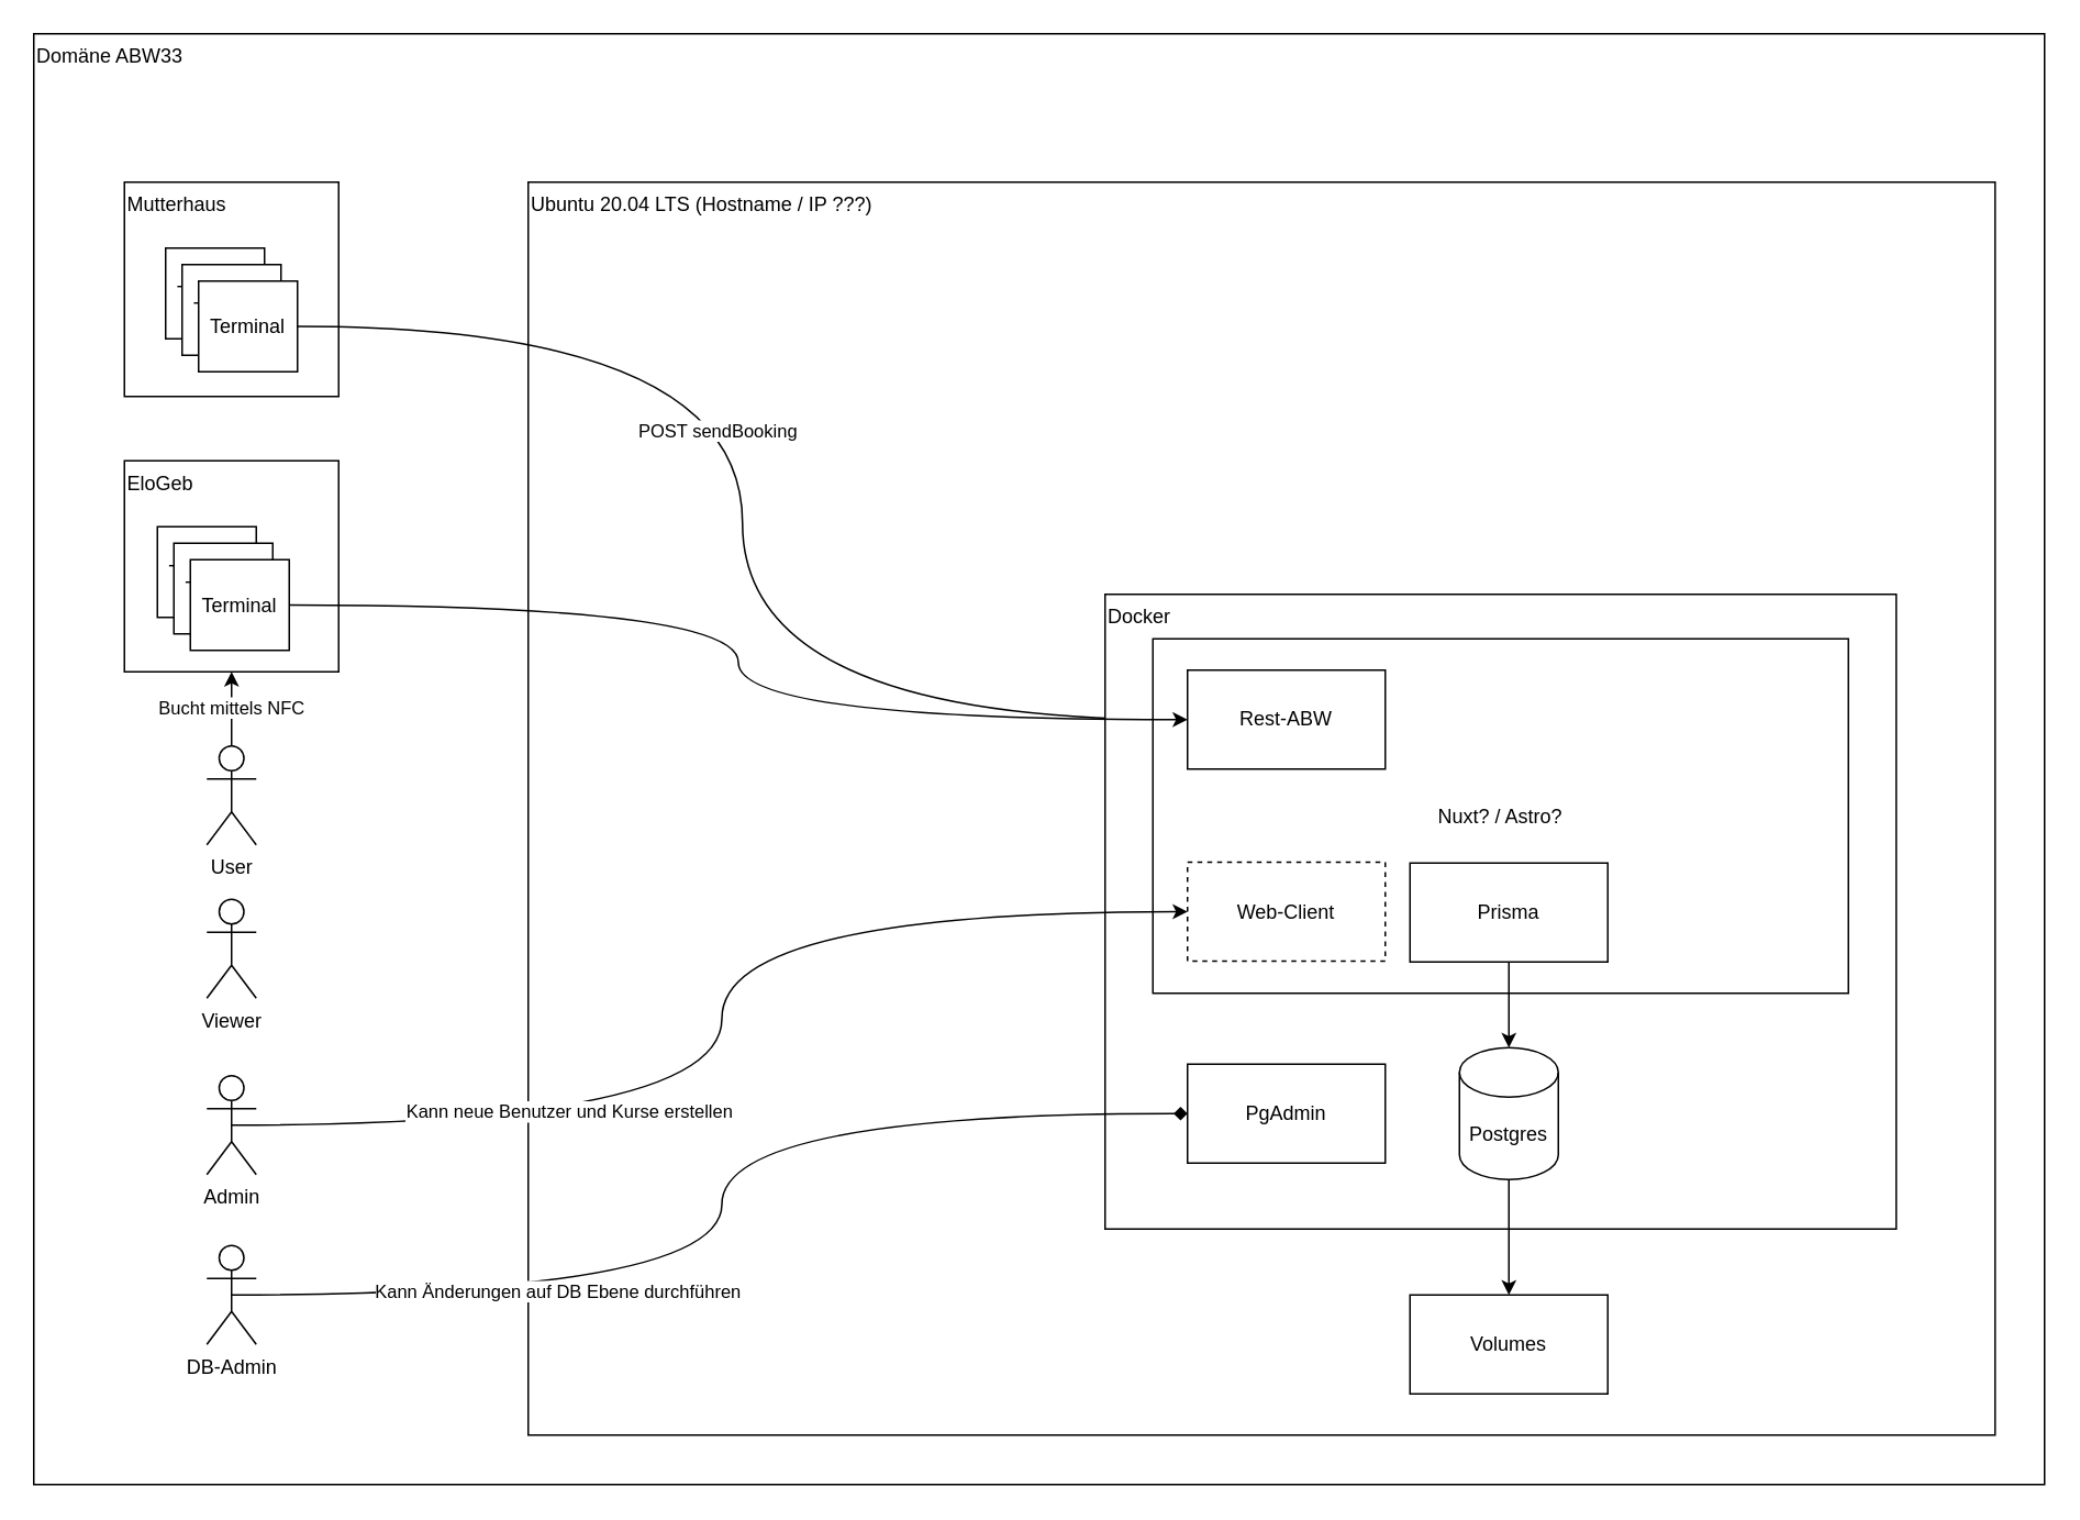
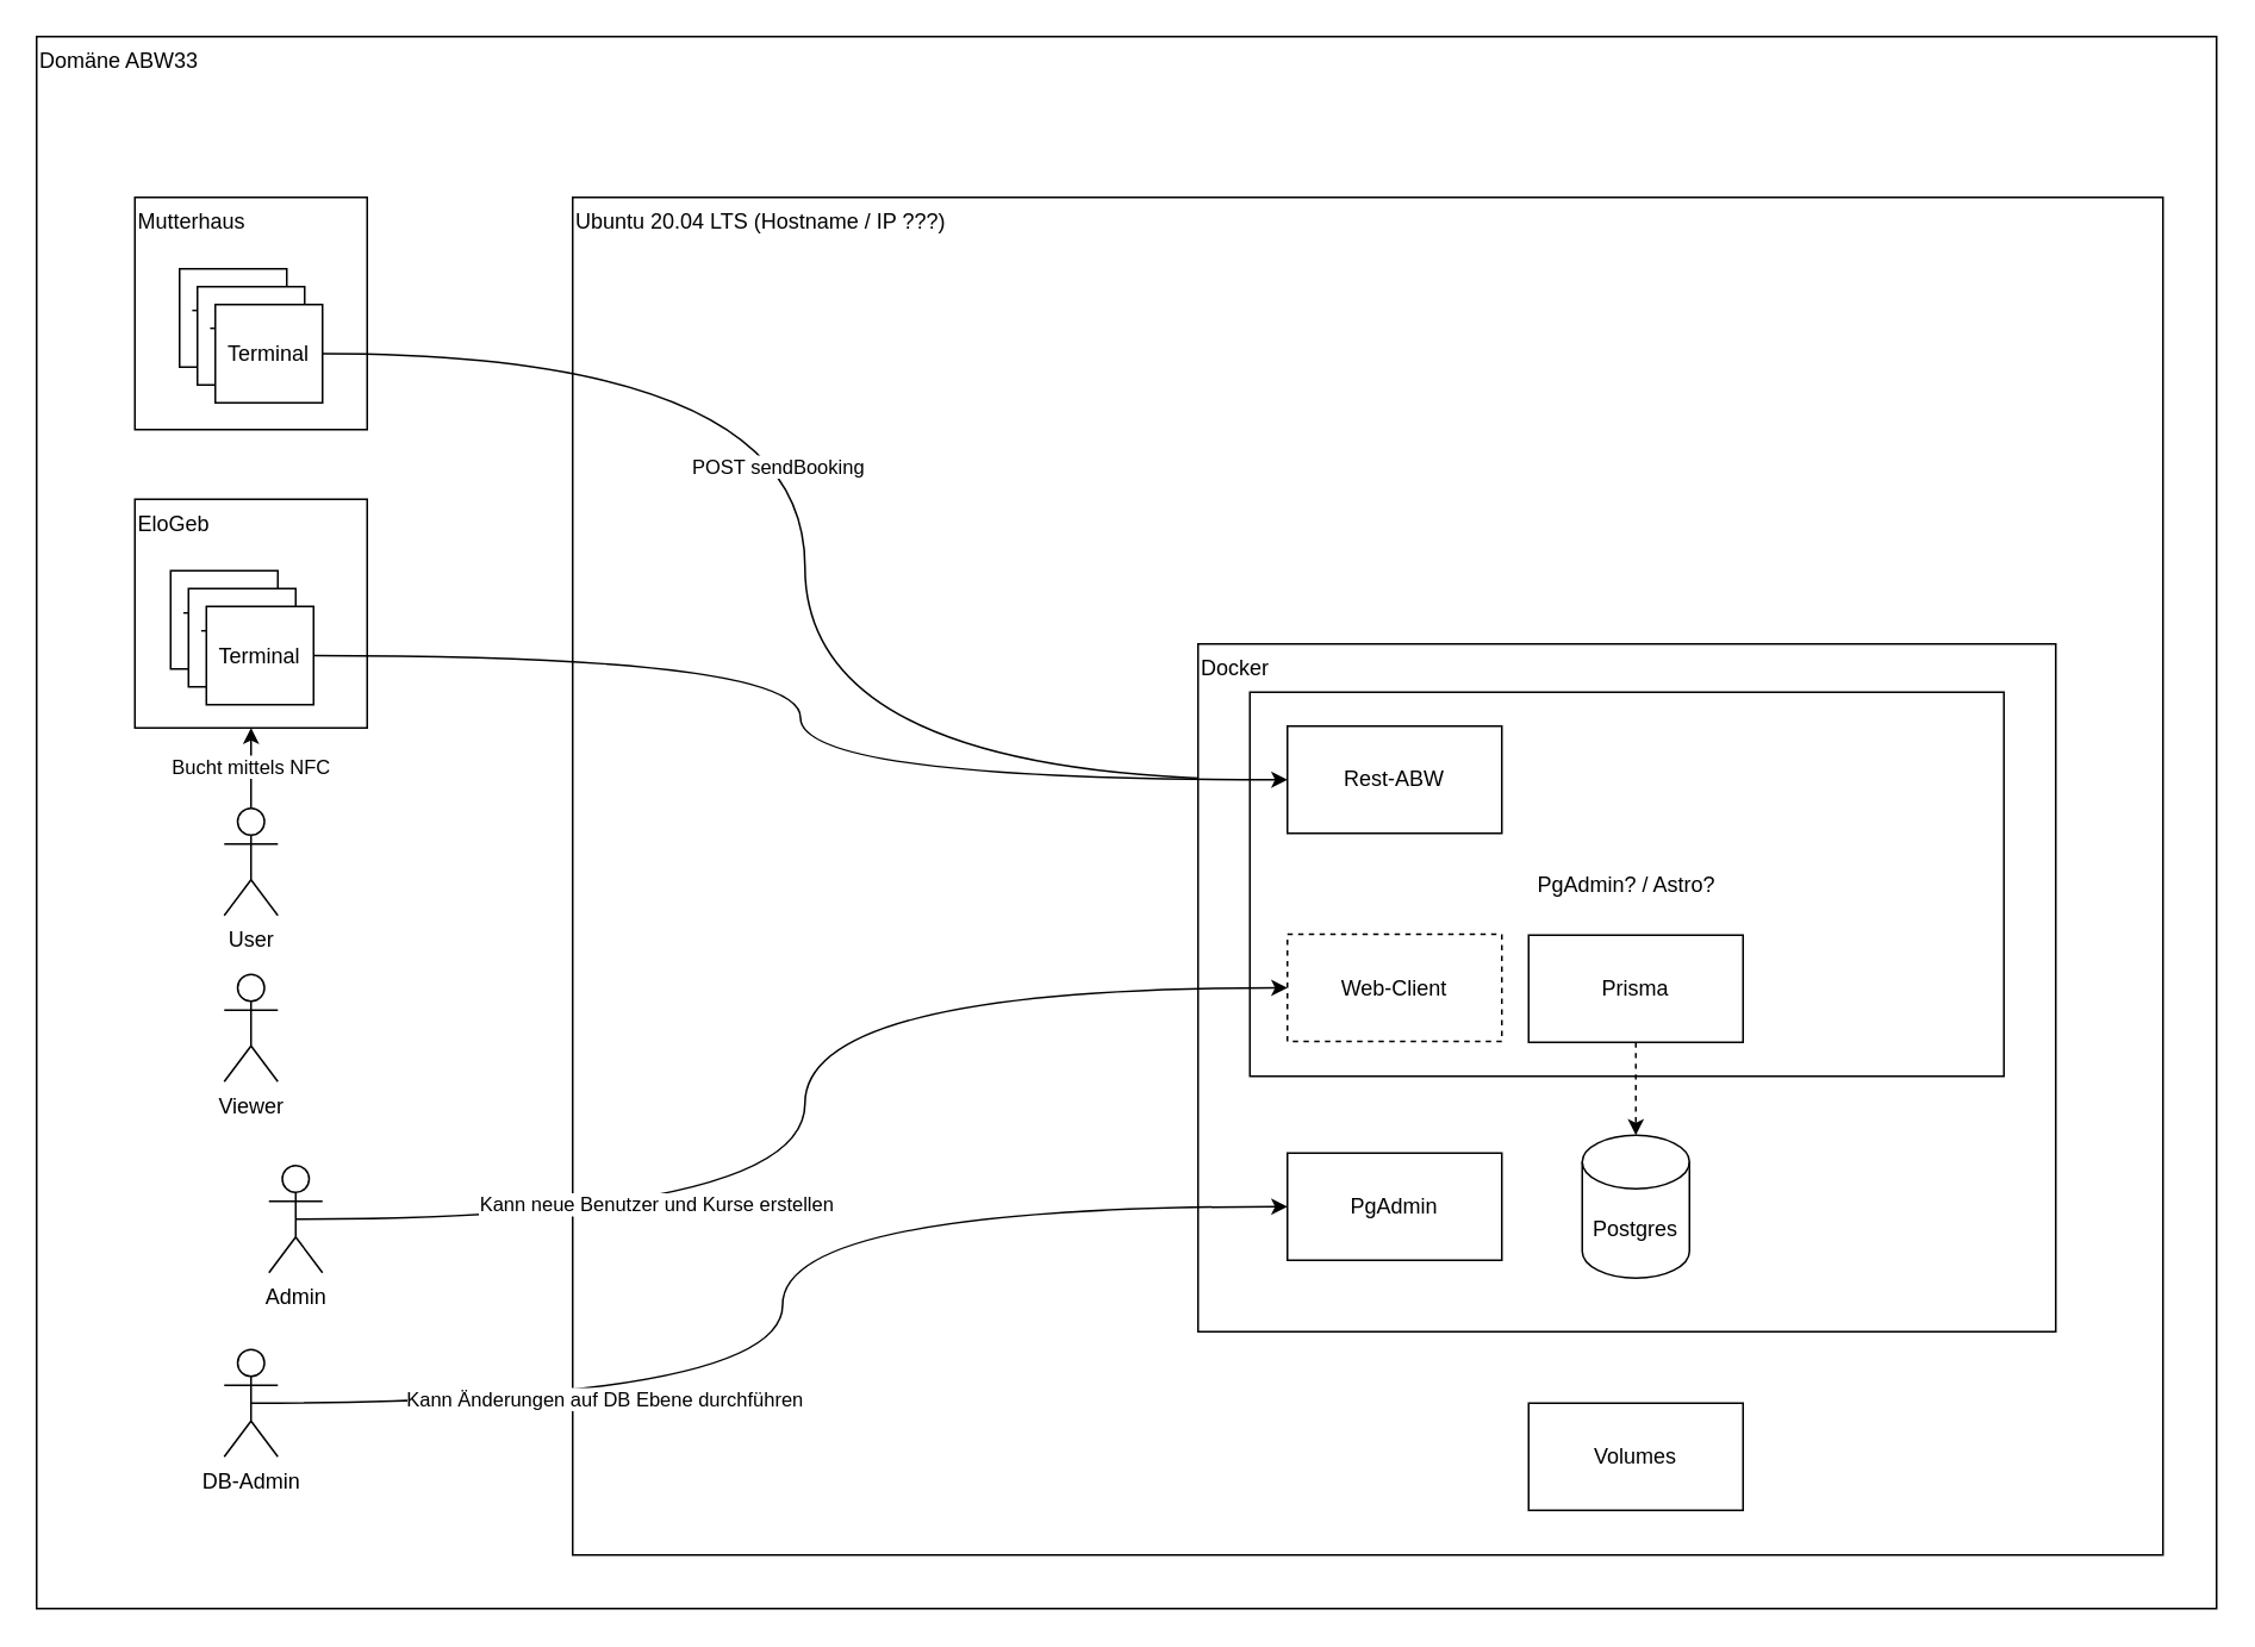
  <mxCell id="0" />
  <mxCell id="1" parent="0" />
  <mxCell id="2" value="Domäne ABW33" style="rounded=0;whiteSpace=wrap;html=1;horizontal=1;verticalAlign=top;align=left;" vertex="1" parent="1"><mxGeometry x="20" y="20" width="1220" height="880" as="geometry" /></mxCell>
  <mxCell id="3" value="Ubuntu 20.04 LTS (Hostname / IP ???)" style="rounded=0;whiteSpace=wrap;html=1;verticalAlign=top;align=left;" vertex="1" parent="1"><mxGeometry x="320" y="110" width="890" height="760" as="geometry" /></mxCell>
  <mxCell id="4" value="Mutterhaus" style="rounded=0;whiteSpace=wrap;html=1;align=left;verticalAlign=top;" vertex="1" parent="1"><mxGeometry x="75" y="110" width="130" height="130" as="geometry" /></mxCell>
  <mxCell id="5" value="Terminal" style="rounded=0;whiteSpace=wrap;html=1;" vertex="1" parent="1"><mxGeometry x="100" y="150" width="60" height="55" as="geometry" /></mxCell>
  <mxCell id="6" value="Terminal" style="rounded=0;whiteSpace=wrap;html=1;" vertex="1" parent="1"><mxGeometry x="110" y="160" width="60" height="55" as="geometry" /></mxCell>
  <mxCell id="7" style="edgeStyle=orthogonalEdgeStyle;curved=1;rounded=0;orthogonalLoop=1;jettySize=auto;html=1;exitX=1;exitY=0.5;exitDx=0;exitDy=0;entryX=0;entryY=0.5;entryDx=0;entryDy=0;" edge="1" parent="1" source="9" target="27"><mxGeometry relative="1" as="geometry" /></mxCell>
  <mxCell id="8" value="POST sendBooking" style="edgeLabel;html=1;align=center;verticalAlign=middle;resizable=0;points=[];" vertex="1" connectable="0" parent="7"><mxGeometry x="-0.146" y="-16" relative="1" as="geometry"><mxPoint y="1" as="offset" /></mxGeometry></mxCell>
  <mxCell id="9" value="Terminal" style="rounded=0;whiteSpace=wrap;html=1;" vertex="1" parent="1"><mxGeometry x="120" y="170" width="60" height="55" as="geometry" /></mxCell>
  <mxCell id="10" value="Docker" style="rounded=0;whiteSpace=wrap;html=1;align=left;verticalAlign=top;" vertex="1" parent="1"><mxGeometry x="670" y="360" width="480" height="385" as="geometry" /></mxCell>
  <mxCell id="11" value="Volumes" style="rounded=0;whiteSpace=wrap;html=1;" vertex="1" parent="1"><mxGeometry x="855" y="785" width="120" height="60" as="geometry" /></mxCell>
- <mxCell id="12" style="edgeStyle=orthogonalEdgeStyle;rounded=0;orthogonalLoop=1;jettySize=auto;html=1;exitX=0.5;exitY=1;exitDx=0;exitDy=0;exitPerimeter=0;" edge="1" parent="1" source="13" target="11"><mxGeometry relative="1" as="geometry" /></mxCell>
  <mxCell id="13" value="Postgres" style="shape=cylinder3;whiteSpace=wrap;html=1;boundedLbl=1;backgroundOutline=1;size=15;" vertex="1" parent="1"><mxGeometry x="885" y="635" width="60" height="80" as="geometry" /></mxCell>
  <mxCell id="14" value="PgAdmin" style="rounded=0;whiteSpace=wrap;html=1;" vertex="1" parent="1"><mxGeometry x="720" y="645" width="120" height="60" as="geometry" /></mxCell>
- <mxCell id="15" value="Admin" style="shape=umlActor;verticalLabelPosition=bottom;verticalAlign=top;html=1;outlineConnect=0;" vertex="1" parent="1"><mxGeometry x="125" y="652" width="30" height="60" as="geometry" /></mxCell>
- <mxCell id="16" style="edgeStyle=orthogonalEdgeStyle;rounded=0;orthogonalLoop=1;jettySize=auto;html=1;exitX=0.5;exitY=0.5;exitDx=0;exitDy=0;exitPerimeter=0;entryX=0;entryY=0.5;entryDx=0;entryDy=0;curved=1;endArrow=diamond;" edge="1" parent="1" source="21" target="14"><mxGeometry relative="1" as="geometry" /></mxCell>
+ <mxCell id="15" value="Admin" style="shape=umlActor;verticalLabelPosition=bottom;verticalAlign=top;html=1;outlineConnect=0;" vertex="1" parent="1"><mxGeometry x="150" y="652" width="30" height="60" as="geometry" /></mxCell>
+ <mxCell id="16" style="edgeStyle=orthogonalEdgeStyle;rounded=0;orthogonalLoop=1;jettySize=auto;html=1;exitX=0.5;exitY=0.5;exitDx=0;exitDy=0;exitPerimeter=0;entryX=0;entryY=0.5;entryDx=0;entryDy=0;curved=1;" edge="1" parent="1" source="21" target="14"><mxGeometry relative="1" as="geometry" /></mxCell>
  <mxCell id="17" value="Kann Änderungen auf DB Ebene durchführen" style="edgeLabel;html=1;align=center;verticalAlign=middle;resizable=0;points=[];" vertex="1" connectable="0" parent="16"><mxGeometry x="-0.578" y="1" relative="1" as="geometry"><mxPoint x="51" y="-2" as="offset" /></mxGeometry></mxCell>
- <mxCell id="18" value="Nuxt? / Astro?" style="rounded=0;whiteSpace=wrap;html=1;labelBackgroundColor=#FFFFFF;" vertex="1" parent="1"><mxGeometry x="699" y="387" width="422" height="215" as="geometry" /></mxCell>
- <mxCell id="19" style="edgeStyle=orthogonalEdgeStyle;curved=1;rounded=0;orthogonalLoop=1;jettySize=auto;html=1;entryX=0.5;entryY=0;entryDx=0;entryDy=0;entryPerimeter=0;" edge="1" parent="1" source="34" target="13"><mxGeometry relative="1" as="geometry" /></mxCell>
+ <mxCell id="18" value="PgAdmin? / Astro?" style="rounded=0;whiteSpace=wrap;html=1;labelBackgroundColor=#FFFFFF;" vertex="1" parent="1"><mxGeometry x="699" y="387" width="422" height="215" as="geometry" /></mxCell>
+ <mxCell id="19" style="edgeStyle=orthogonalEdgeStyle;curved=1;rounded=0;orthogonalLoop=1;jettySize=auto;html=1;entryX=0.5;entryY=0;entryDx=0;entryDy=0;entryPerimeter=0;dashed=1;" edge="1" parent="1" source="34" target="13"><mxGeometry relative="1" as="geometry" /></mxCell>
  <mxCell id="20" value="Viewer" style="shape=umlActor;verticalLabelPosition=bottom;verticalAlign=top;html=1;outlineConnect=0;" vertex="1" parent="1"><mxGeometry x="125" y="545" width="30" height="60" as="geometry" /></mxCell>
  <mxCell id="21" value="DB-Admin" style="shape=umlActor;verticalLabelPosition=bottom;verticalAlign=top;html=1;outlineConnect=0;" vertex="1" parent="1"><mxGeometry x="125" y="755" width="30" height="60" as="geometry" /></mxCell>
  <mxCell id="22" value="" style="group" vertex="1" connectable="0" parent="1"><mxGeometry x="75" y="279" width="130" height="128" as="geometry" /></mxCell>
  <mxCell id="23" value="EloGeb" style="rounded=0;whiteSpace=wrap;html=1;align=left;verticalAlign=top;" vertex="1" parent="22"><mxGeometry width="130" height="128" as="geometry" /></mxCell>
  <mxCell id="24" value="Terminal" style="rounded=0;whiteSpace=wrap;html=1;" vertex="1" parent="22"><mxGeometry x="20" y="40" width="60" height="55" as="geometry" /></mxCell>
  <mxCell id="25" value="Terminal" style="rounded=0;whiteSpace=wrap;html=1;" vertex="1" parent="22"><mxGeometry x="30" y="50" width="60" height="55" as="geometry" /></mxCell>
  <mxCell id="26" value="Terminal" style="rounded=0;whiteSpace=wrap;html=1;" vertex="1" parent="22"><mxGeometry x="40" y="60" width="60" height="55" as="geometry" /></mxCell>
  <mxCell id="27" value="Rest-ABW" style="rounded=0;whiteSpace=wrap;html=1;" vertex="1" parent="1"><mxGeometry x="720" y="406" width="120" height="60" as="geometry" /></mxCell>
  <mxCell id="28" style="edgeStyle=orthogonalEdgeStyle;curved=1;rounded=0;orthogonalLoop=1;jettySize=auto;html=1;exitX=1;exitY=0.5;exitDx=0;exitDy=0;entryX=0;entryY=0.5;entryDx=0;entryDy=0;" edge="1" parent="1" source="26" target="27"><mxGeometry relative="1" as="geometry" /></mxCell>
  <mxCell id="29" value="Web-Client" style="rounded=0;whiteSpace=wrap;html=1;dashed=1;" vertex="1" parent="1"><mxGeometry x="720" y="522.5" width="120" height="60" as="geometry" /></mxCell>
  <mxCell id="30" style="edgeStyle=orthogonalEdgeStyle;rounded=0;orthogonalLoop=1;jettySize=auto;html=1;exitX=0.5;exitY=0.5;exitDx=0;exitDy=0;exitPerimeter=0;entryX=0;entryY=0.5;entryDx=0;entryDy=0;curved=1;" edge="1" parent="1" source="15" target="29"><mxGeometry relative="1" as="geometry" /></mxCell>
  <mxCell id="31" value="Kann neue Benutzer und Kurse erstellen" style="edgeLabel;html=1;align=center;verticalAlign=middle;resizable=0;points=[];" vertex="1" connectable="0" parent="30"><mxGeometry x="-0.74" y="3" relative="1" as="geometry"><mxPoint x="112" y="-6" as="offset" /></mxGeometry></mxCell>
  <mxCell id="32" value="Bucht mittels NFC" style="edgeStyle=orthogonalEdgeStyle;curved=1;rounded=0;orthogonalLoop=1;jettySize=auto;html=1;exitX=0.5;exitY=0;exitDx=0;exitDy=0;exitPerimeter=0;entryX=0.5;entryY=1;entryDx=0;entryDy=0;" edge="1" parent="1" source="33" target="23"><mxGeometry relative="1" as="geometry" /></mxCell>
  <mxCell id="33" value="User" style="shape=umlActor;verticalLabelPosition=bottom;verticalAlign=top;html=1;outlineConnect=0;" vertex="1" parent="1"><mxGeometry x="125" y="452" width="30" height="60" as="geometry" /></mxCell>
  <mxCell id="34" value="Prisma" style="rounded=0;whiteSpace=wrap;html=1;labelBackgroundColor=#FFFFFF;" vertex="1" parent="1"><mxGeometry x="855" y="523" width="120" height="60" as="geometry" /></mxCell>
